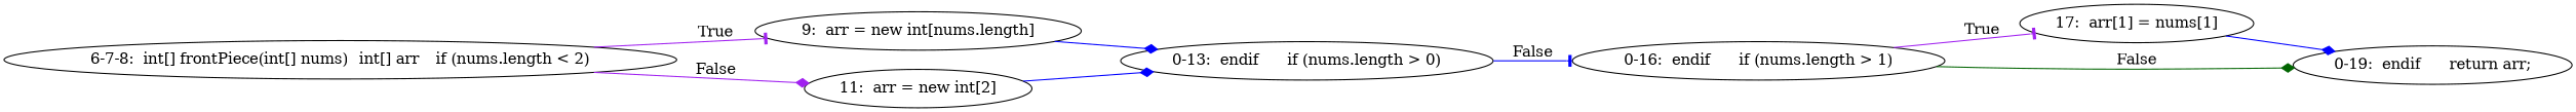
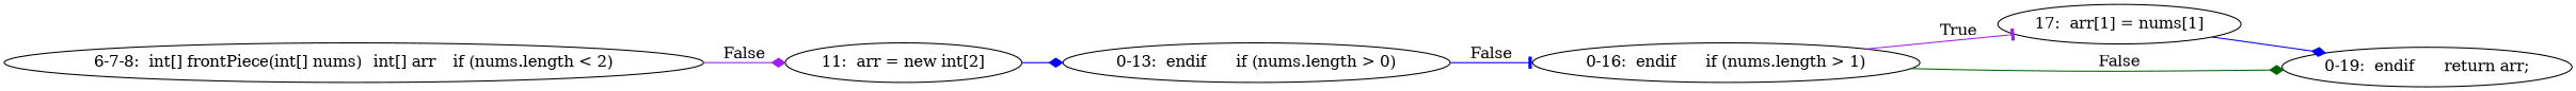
  digraph {
    rankdir=LR
    edge [arrowhead=diamond color=blue]
    n1 [label="6-7-8:  int[] frontPiece(int[] nums)	int[] arr	if (nums.length < 2)"]
-   n2 [label="9:  arr = new int[nums.length]"]
    n3 [label="11:  arr = new int[2]"]
    n4 [label="0-13:  endif	if (nums.length > 0)"]
    n5 [label="0-16:  endif	if (nums.length > 1)"]
    n6 [label="17:  arr[1] = nums[1]"]
    n7 [label="0-19:  endif	return arr;"]
-   n1 -> n2 [arrowhead=tee color=purple label=True]
    n1 -> n3 [color=purple label=False]
-   n2 -> n4
    n3 -> n4
    n4 -> n5 [arrowhead=tee label=False]
    n5 -> n6 [arrowhead=tee color=purple label=True]
    n5 -> n7 [color=darkgreen label=False]
    n6 -> n7
  }
